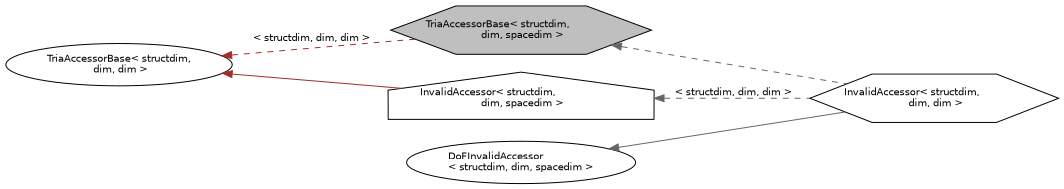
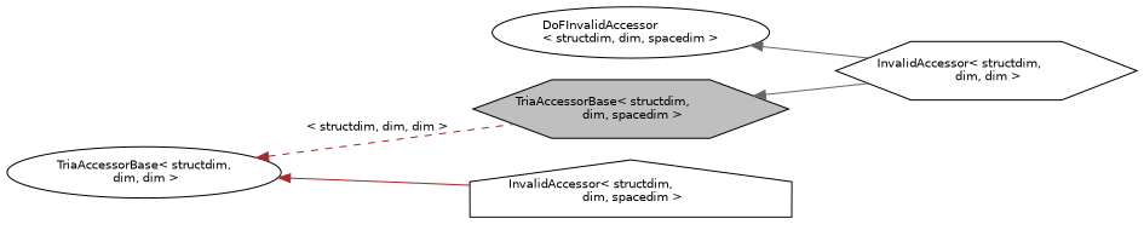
  digraph {
    rankdir=LR
    node [color=black fillcolor=white fontname=Helvetica fontsize=10 shape=hexagon style=filled]
    edge [color=gray40 dir=back fontname=Helvetica fontsize=10 labelfontname=Helvetica labelfontsize=10 style=solid]
    n1 [fillcolor=grey75 fontcolor=black height=0.2 label="TriaAccessorBase\< structdim,\l dim, spacedim \>" width=0.4]
    n2 [height=0.2 label="InvalidAccessor\< structdim,\l dim, dim \>" width=0.4]
    n3 [height=0.2 label="TriaAccessorBase\< structdim,\l dim, dim \>" shape=ellipse width=0.4]
    n4 [height=0.2 label="InvalidAccessor\< structdim,\l dim, spacedim \>" shape=house width=0.4]
    n5 [height=0.2 label="DoFInvalidAccessor\l\< structdim, dim, spacedim \>" shape=ellipse width=0.4]
-   n1 -> n2 [style=dashed]
+   n1 -> n2
    n3 -> n1 [color=brown label=" \< structdim, dim, dim \>" style=dashed]
    n3 -> n4 [color=brown]
-   n4 -> n2 [label=" \< structdim, dim, dim \>" style=dashed]
    n5 -> n2
  }
